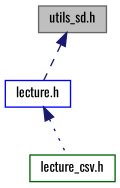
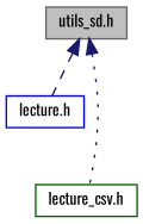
  digraph {
    fontname=Oswald
    node [fillcolor=white fontname=Oswald fontsize=10 shape=record style=filled]
    edge [color=midnightblue dir=back fontname=Oswald fontsize=10 labelfontname=Helvetica labelfontsize=10]
    n1 [color=gray40 fillcolor=grey75 fontcolor=black height=0.2 label="utils_sd.h" width=0.4]
    n2 [color=blue height=0.2 label="lecture.h" width=0.4]
    n3 [color=darkgreen height=0.2 label="lecture_csv.h" width=0.4]
    n1 -> n2 [style=dashed]
-   n2 -> n3 [style=dotted]
+   n1 -> n3 [style=dotted]
  }
